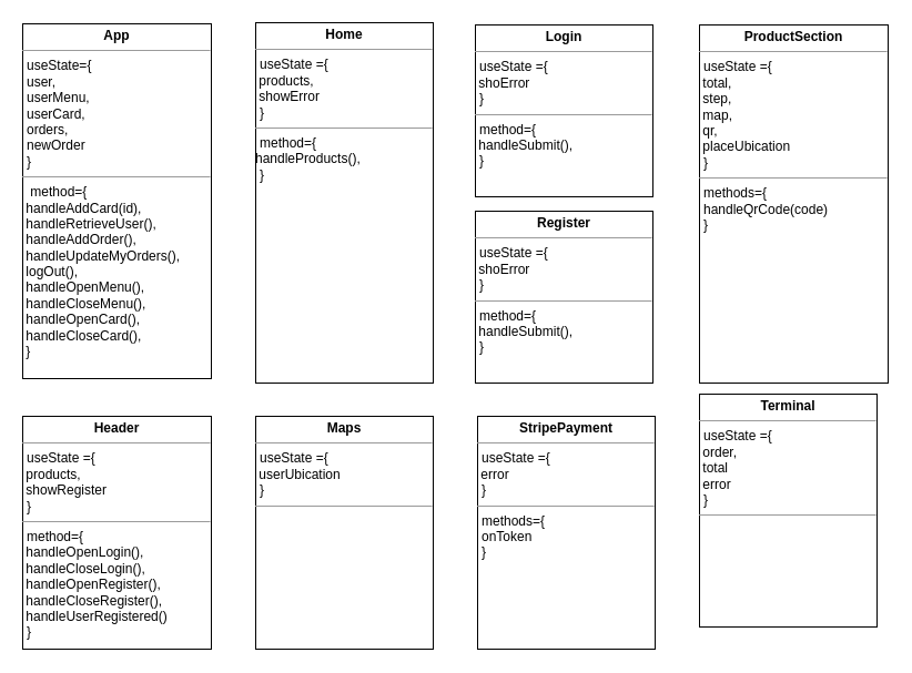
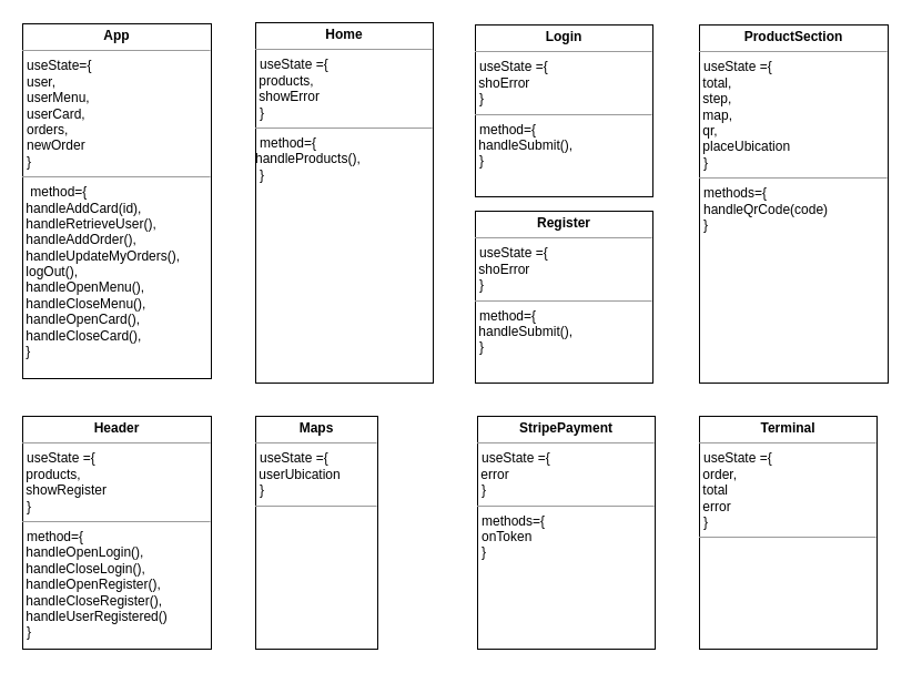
  <mxCell id="0" />
  <mxCell id="1" parent="0" />
  <mxCell id="2" value="&lt;p style=&quot;margin: 0px ; margin-top: 4px ; text-align: center&quot;&gt;&lt;b&gt;App&lt;/b&gt;&lt;/p&gt;&lt;hr size=&quot;1&quot;&gt;&lt;p style=&quot;margin: 0px ; margin-left: 4px&quot;&gt;useState={&lt;/p&gt;&lt;p style=&quot;margin: 0px ; margin-left: 4px&quot;&gt;user,&lt;/p&gt;&lt;p style=&quot;margin: 0px ; margin-left: 4px&quot;&gt;userMenu,&lt;/p&gt;&lt;p style=&quot;margin: 0px ; margin-left: 4px&quot;&gt;userCard,&lt;/p&gt;&lt;p style=&quot;margin: 0px ; margin-left: 4px&quot;&gt;orders,&lt;/p&gt;&lt;p style=&quot;margin: 0px ; margin-left: 4px&quot;&gt;newOrder&lt;/p&gt;&lt;p style=&quot;margin: 0px ; margin-left: 4px&quot;&gt;}&lt;/p&gt;&lt;hr size=&quot;1&quot;&gt;&lt;p style=&quot;margin: 0px ; margin-left: 4px&quot;&gt;&amp;nbsp;method={&lt;/p&gt;&lt;div&gt;&lt;span&gt;&amp;nbsp;handleAddCard(id),&lt;/span&gt;&lt;/div&gt;&lt;div&gt;&lt;div&gt;&lt;span&gt;&amp;nbsp;handleRetrieveUser(),&lt;/span&gt;&lt;/div&gt;&lt;/div&gt;&lt;div&gt;&lt;div&gt;&lt;span&gt;&amp;nbsp;handleAddOrder(),&lt;/span&gt;&lt;/div&gt;&lt;/div&gt;&lt;div&gt;&lt;div&gt;&lt;span&gt;&amp;nbsp;handleUpdateMyOrders(),&lt;/span&gt;&lt;/div&gt;&lt;/div&gt;&lt;div&gt;&lt;div&gt;&lt;span&gt;&amp;nbsp;logOut(),&lt;/span&gt;&lt;/div&gt;&lt;/div&gt;&lt;div&gt;&lt;span&gt;&amp;nbsp;&lt;/span&gt;&lt;span&gt;handleOpenMenu(),&lt;/span&gt;&lt;/div&gt;&lt;div&gt;&amp;nbsp;&lt;span&gt;handleCloseMenu(),&lt;/span&gt;&lt;/div&gt;&lt;div&gt;&lt;span&gt;&amp;nbsp;&lt;/span&gt;&lt;span&gt;handleOpenCard(),&lt;/span&gt;&lt;/div&gt;&lt;div&gt;&lt;span&gt;&amp;nbsp;&lt;/span&gt;&lt;span&gt;handleCloseCard(),&lt;/span&gt;&lt;/div&gt;&lt;div&gt;&lt;span&gt;&amp;nbsp;}&lt;/span&gt;&lt;/div&gt;" style="verticalAlign=top;align=left;overflow=fill;fontSize=12;fontFamily=Helvetica;html=1;" vertex="1" parent="1"><mxGeometry x="20" y="21" width="170" height="320" as="geometry" /></mxCell>
  <mxCell id="3" value="&lt;p style=&quot;margin: 0px ; margin-top: 4px ; text-align: center&quot;&gt;&lt;b&gt;Home&lt;/b&gt;&lt;/p&gt;&lt;hr size=&quot;1&quot;&gt;&lt;p style=&quot;margin: 0px ; margin-left: 4px&quot;&gt;useState ={&lt;/p&gt;&lt;div&gt;&lt;span&gt;&amp;nbsp;products,&lt;/span&gt;&lt;/div&gt;&lt;div&gt;&lt;div&gt;&lt;span&gt;&amp;nbsp;showError&lt;/span&gt;&lt;/div&gt;&lt;/div&gt;&lt;p style=&quot;margin: 0px ; margin-left: 4px&quot;&gt;}&lt;/p&gt;&lt;hr size=&quot;1&quot;&gt;&lt;p style=&quot;margin: 0px ; margin-left: 4px&quot;&gt;method={&lt;/p&gt;&lt;div&gt;&lt;span&gt;handleProducts(),&lt;/span&gt;&lt;/div&gt;&lt;p style=&quot;margin: 0px ; margin-left: 4px&quot;&gt;}&lt;/p&gt;" style="verticalAlign=top;align=left;overflow=fill;fontSize=12;fontFamily=Helvetica;html=1;" vertex="1" parent="1"><mxGeometry x="230" y="20" width="160" height="325" as="geometry" /></mxCell>
  <mxCell id="4" value="&lt;p style=&quot;margin: 0px ; margin-top: 4px ; text-align: center&quot;&gt;&lt;b&gt;Login&lt;/b&gt;&lt;/p&gt;&lt;hr size=&quot;1&quot;&gt;&lt;p style=&quot;margin: 0px ; margin-left: 4px&quot;&gt;useState ={&lt;/p&gt;&lt;div&gt;&lt;span&gt;&amp;nbsp;shoError&lt;/span&gt;&lt;/div&gt;&lt;p style=&quot;margin: 0px ; margin-left: 4px&quot;&gt;}&lt;/p&gt;&lt;hr size=&quot;1&quot;&gt;&lt;p style=&quot;margin: 0px ; margin-left: 4px&quot;&gt;method={&lt;/p&gt;&lt;div&gt;&lt;span&gt;&amp;nbsp;handleSubmit&lt;/span&gt;&lt;span&gt;(),&lt;/span&gt;&lt;/div&gt;&lt;p style=&quot;margin: 0px ; margin-left: 4px&quot;&gt;}&lt;/p&gt;" style="verticalAlign=top;align=left;overflow=fill;fontSize=12;fontFamily=Helvetica;html=1;" vertex="1" parent="1"><mxGeometry x="428" y="22" width="160" height="155" as="geometry" /></mxCell>
  <mxCell id="5" value="&lt;p style=&quot;margin: 0px ; margin-top: 4px ; text-align: center&quot;&gt;&lt;b&gt;Register&lt;/b&gt;&lt;/p&gt;&lt;hr size=&quot;1&quot;&gt;&lt;p style=&quot;margin: 0px ; margin-left: 4px&quot;&gt;useState ={&lt;/p&gt;&lt;div&gt;&lt;span&gt;&amp;nbsp;shoError&lt;/span&gt;&lt;/div&gt;&lt;p style=&quot;margin: 0px ; margin-left: 4px&quot;&gt;}&lt;/p&gt;&lt;hr size=&quot;1&quot;&gt;&lt;p style=&quot;margin: 0px ; margin-left: 4px&quot;&gt;method={&lt;/p&gt;&lt;div&gt;&lt;span&gt;&amp;nbsp;handleSubmit&lt;/span&gt;&lt;span&gt;(),&lt;/span&gt;&lt;/div&gt;&lt;p style=&quot;margin: 0px ; margin-left: 4px&quot;&gt;}&lt;/p&gt;" style="verticalAlign=top;align=left;overflow=fill;fontSize=12;fontFamily=Helvetica;html=1;" vertex="1" parent="1"><mxGeometry x="428" y="190" width="160" height="155" as="geometry" /></mxCell>
  <mxCell id="6" value="&lt;p style=&quot;margin: 0px ; margin-top: 4px ; text-align: center&quot;&gt;&lt;b&gt;Header&lt;/b&gt;&lt;/p&gt;&lt;hr size=&quot;1&quot;&gt;&lt;p style=&quot;margin: 0px ; margin-left: 4px&quot;&gt;useState ={&lt;/p&gt;&lt;div&gt;&lt;span&gt;&amp;nbsp;products,&lt;/span&gt;&lt;/div&gt;&lt;div&gt;&lt;div&gt;&lt;span&gt;&amp;nbsp;&lt;/span&gt;&lt;span&gt;showRegister&lt;/span&gt;&lt;/div&gt;&lt;/div&gt;&lt;p style=&quot;margin: 0px ; margin-left: 4px&quot;&gt;}&lt;/p&gt;&lt;hr size=&quot;1&quot;&gt;&lt;p style=&quot;margin: 0px ; margin-left: 4px&quot;&gt;method={&lt;/p&gt;&lt;div&gt;&lt;span&gt;&amp;nbsp;handleOpenLogin&lt;/span&gt;&lt;span&gt;(),&lt;/span&gt;&lt;/div&gt;&lt;div&gt;&lt;div&gt;&lt;span&gt;&amp;nbsp;handleCloseLogin(),&lt;/span&gt;&lt;/div&gt;&lt;/div&gt;&lt;div&gt;&lt;div&gt;&lt;span&gt;&amp;nbsp;handleOpenRegister(),&lt;/span&gt;&lt;/div&gt;&lt;/div&gt;&lt;div&gt;&lt;span&gt;&amp;nbsp;&lt;/span&gt;&lt;span&gt;handleCloseRegister(),&lt;/span&gt;&lt;/div&gt;&lt;div&gt;&lt;span&gt;&amp;nbsp;&lt;/span&gt;&lt;span&gt;handleUserRegistered()&lt;/span&gt;&lt;/div&gt;&lt;p style=&quot;margin: 0px ; margin-left: 4px&quot;&gt;}&lt;/p&gt;" style="verticalAlign=top;align=left;overflow=fill;fontSize=12;fontFamily=Helvetica;html=1;" vertex="1" parent="1"><mxGeometry x="20" y="375" width="170" height="210" as="geometry" /></mxCell>
- <mxCell id="7" value="&lt;p style=&quot;margin: 0px ; margin-top: 4px ; text-align: center&quot;&gt;&lt;b&gt;Maps&lt;/b&gt;&lt;/p&gt;&lt;hr size=&quot;1&quot;&gt;&lt;p style=&quot;margin: 0px ; margin-left: 4px&quot;&gt;useState ={&lt;/p&gt;&lt;div&gt;&lt;span&gt;&amp;nbsp;userUbication&lt;/span&gt;&lt;/div&gt;&lt;p style=&quot;margin: 0px ; margin-left: 4px&quot;&gt;}&lt;/p&gt;&lt;hr size=&quot;1&quot;&gt;&lt;p style=&quot;margin: 0px ; margin-left: 4px&quot;&gt;&lt;br&gt;&lt;/p&gt;" style="verticalAlign=top;align=left;overflow=fill;fontSize=12;fontFamily=Helvetica;html=1;" vertex="1" parent="1"><mxGeometry x="230" y="375" width="160" height="210" as="geometry" /></mxCell>
+ <mxCell id="7" value="&lt;p style=&quot;margin: 0px ; margin-top: 4px ; text-align: center&quot;&gt;&lt;b&gt;Maps&lt;/b&gt;&lt;/p&gt;&lt;hr size=&quot;1&quot;&gt;&lt;p style=&quot;margin: 0px ; margin-left: 4px&quot;&gt;useState ={&lt;/p&gt;&lt;div&gt;&lt;span&gt;&amp;nbsp;userUbication&lt;/span&gt;&lt;/div&gt;&lt;p style=&quot;margin: 0px ; margin-left: 4px&quot;&gt;}&lt;/p&gt;&lt;hr size=&quot;1&quot;&gt;&lt;p style=&quot;margin: 0px ; margin-left: 4px&quot;&gt;&lt;br&gt;&lt;/p&gt;" style="verticalAlign=top;align=left;overflow=fill;fontSize=12;fontFamily=Helvetica;html=1;" vertex="1" parent="1"><mxGeometry x="230" y="375" width="110" height="210" as="geometry" /></mxCell>
  <mxCell id="8" value="&lt;p style=&quot;margin: 0px ; margin-top: 4px ; text-align: center&quot;&gt;&lt;b&gt;StripePayment&lt;/b&gt;&lt;/p&gt;&lt;hr size=&quot;1&quot;&gt;&lt;p style=&quot;margin: 0px ; margin-left: 4px&quot;&gt;useState ={&lt;/p&gt;&lt;div&gt;&lt;span&gt;&amp;nbsp;error&lt;/span&gt;&lt;/div&gt;&lt;p style=&quot;margin: 0px ; margin-left: 4px&quot;&gt;}&lt;/p&gt;&lt;hr size=&quot;1&quot;&gt;&lt;p style=&quot;margin: 0px ; margin-left: 4px&quot;&gt;methods={&lt;/p&gt;&lt;p style=&quot;margin: 0px ; margin-left: 4px&quot;&gt;&lt;span&gt;onToken&lt;/span&gt;&lt;/p&gt;&lt;p style=&quot;margin: 0px ; margin-left: 4px&quot;&gt;}&lt;/p&gt;" style="verticalAlign=top;align=left;overflow=fill;fontSize=12;fontFamily=Helvetica;html=1;" vertex="1" parent="1"><mxGeometry x="430" y="375" width="160" height="210" as="geometry" /></mxCell>
- <mxCell id="9" value="&lt;p style=&quot;margin: 0px ; margin-top: 4px ; text-align: center&quot;&gt;&lt;b&gt;Terminal&lt;/b&gt;&lt;/p&gt;&lt;hr size=&quot;1&quot;&gt;&lt;p style=&quot;margin: 0px ; margin-left: 4px&quot;&gt;useState ={&lt;/p&gt;&lt;div&gt;&lt;span&gt;&amp;nbsp;&lt;/span&gt;&lt;span&gt;order,&lt;/span&gt;&lt;/div&gt;&lt;div&gt;&lt;span&gt;&amp;nbsp;total&lt;/span&gt;&lt;/div&gt;&lt;div&gt;&lt;span&gt;&amp;nbsp;error&lt;/span&gt;&lt;/div&gt;&lt;p style=&quot;margin: 0px ; margin-left: 4px&quot;&gt;}&lt;/p&gt;&lt;hr size=&quot;1&quot;&gt;&lt;p style=&quot;margin: 0px ; margin-left: 4px&quot;&gt;&lt;br&gt;&lt;/p&gt;" style="verticalAlign=top;align=left;overflow=fill;fontSize=12;fontFamily=Helvetica;html=1;" vertex="1" parent="1"><mxGeometry x="630" y="355" width="160" height="210" as="geometry" /></mxCell>
+ <mxCell id="9" value="&lt;p style=&quot;margin: 0px ; margin-top: 4px ; text-align: center&quot;&gt;&lt;b&gt;Terminal&lt;/b&gt;&lt;/p&gt;&lt;hr size=&quot;1&quot;&gt;&lt;p style=&quot;margin: 0px ; margin-left: 4px&quot;&gt;useState ={&lt;/p&gt;&lt;div&gt;&lt;span&gt;&amp;nbsp;&lt;/span&gt;&lt;span&gt;order,&lt;/span&gt;&lt;/div&gt;&lt;div&gt;&lt;span&gt;&amp;nbsp;total&lt;/span&gt;&lt;/div&gt;&lt;div&gt;&lt;span&gt;&amp;nbsp;error&lt;/span&gt;&lt;/div&gt;&lt;p style=&quot;margin: 0px ; margin-left: 4px&quot;&gt;}&lt;/p&gt;&lt;hr size=&quot;1&quot;&gt;&lt;p style=&quot;margin: 0px ; margin-left: 4px&quot;&gt;&lt;br&gt;&lt;/p&gt;" style="verticalAlign=top;align=left;overflow=fill;fontSize=12;fontFamily=Helvetica;html=1;" vertex="1" parent="1"><mxGeometry x="630" y="375" width="160" height="210" as="geometry" /></mxCell>
  <mxCell id="10" value="&lt;p style=&quot;margin: 0px ; margin-top: 4px ; text-align: center&quot;&gt;&lt;b&gt;ProductSection&lt;/b&gt;&lt;/p&gt;&lt;hr size=&quot;1&quot;&gt;&lt;p style=&quot;margin: 0px ; margin-left: 4px&quot;&gt;useState ={&lt;/p&gt;&lt;div&gt;&lt;span&gt;&amp;nbsp;total,&lt;/span&gt;&lt;/div&gt;&lt;div&gt;&lt;span&gt;&amp;nbsp;step,&lt;/span&gt;&lt;/div&gt;&lt;div&gt;&lt;span&gt;&amp;nbsp;map,&lt;/span&gt;&lt;/div&gt;&lt;div&gt;&lt;span&gt;&amp;nbsp;qr,&lt;/span&gt;&lt;/div&gt;&lt;div&gt;&lt;span&gt;&amp;nbsp;placeUbication&lt;/span&gt;&lt;/div&gt;&lt;p style=&quot;margin: 0px ; margin-left: 4px&quot;&gt;}&lt;/p&gt;&lt;hr size=&quot;1&quot;&gt;&lt;p style=&quot;margin: 0px ; margin-left: 4px&quot;&gt;methods={&lt;/p&gt;&lt;p style=&quot;margin: 0px ; margin-left: 4px&quot;&gt;handleQrCode(code)&lt;/p&gt;&lt;p style=&quot;margin: 0px ; margin-left: 4px&quot;&gt;}&lt;/p&gt;" style="verticalAlign=top;align=left;overflow=fill;fontSize=12;fontFamily=Helvetica;html=1;" vertex="1" parent="1"><mxGeometry x="630" y="22" width="170" height="323" as="geometry" /></mxCell>
